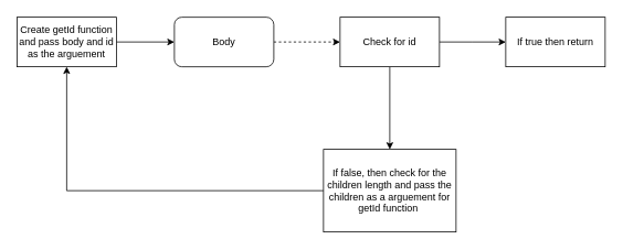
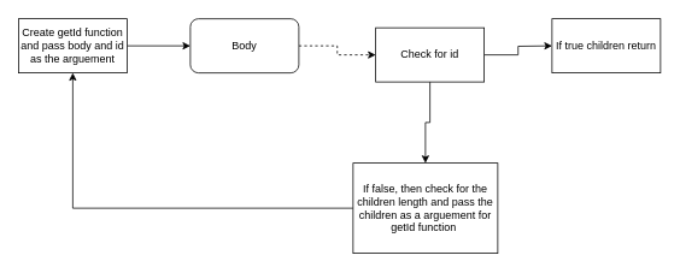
  <mxCell id="0" />
  <mxCell id="1" parent="0" />
  <mxCell id="2" value="" style="edgeStyle=orthogonalEdgeStyle;rounded=0;orthogonalLoop=1;jettySize=auto;html=1;dashed=1;" edge="1" parent="1" source="3" target="6"><mxGeometry relative="1" as="geometry" /></mxCell>
  <mxCell id="3" value="Body" style="whiteSpace=wrap;html=1;rounded=1;" vertex="1" parent="1"><mxGeometry x="210" y="20" width="120" height="60" as="geometry" /></mxCell>
  <mxCell id="4" value="" style="edgeStyle=orthogonalEdgeStyle;rounded=0;orthogonalLoop=1;jettySize=auto;html=1;" edge="1" parent="1" source="6"><mxGeometry relative="1" as="geometry"><mxPoint x="610" y="50" as="targetPoint" /></mxGeometry></mxCell>
  <mxCell id="5" value="" style="edgeStyle=orthogonalEdgeStyle;rounded=0;orthogonalLoop=1;jettySize=auto;html=1;" edge="1" parent="1" source="6" target="9"><mxGeometry relative="1" as="geometry" /></mxCell>
- <mxCell id="6" value="Check for id" style="rounded=0;whiteSpace=wrap;html=1;" vertex="1" parent="1"><mxGeometry x="410" y="20" width="120" height="60" as="geometry" /></mxCell>
- <mxCell id="7" value="If true then return" style="rounded=0;whiteSpace=wrap;html=1;" vertex="1" parent="1"><mxGeometry x="610" y="20" width="120" height="60" as="geometry" /></mxCell>
+ <mxCell id="6" value="Check for id" style="rounded=0;whiteSpace=wrap;html=1;" vertex="1" parent="1"><mxGeometry x="415" y="30" width="120" height="60" as="geometry" /></mxCell>
+ <mxCell id="7" value="If true children return" style="rounded=0;whiteSpace=wrap;html=1;" vertex="1" parent="1"><mxGeometry x="610" y="20" width="120" height="60" as="geometry" /></mxCell>
  <mxCell id="8" style="edgeStyle=orthogonalEdgeStyle;rounded=0;orthogonalLoop=1;jettySize=auto;html=1;entryX=0.5;entryY=1;entryDx=0;entryDy=0;" edge="1" parent="1" source="9" target="11"><mxGeometry relative="1" as="geometry" /></mxCell>
  <mxCell id="9" value="If false, then check for the children length and pass the children as a arguement for getId function&amp;nbsp;" style="whiteSpace=wrap;html=1;rounded=0;" vertex="1" parent="1"><mxGeometry x="390" y="180" width="160" height="100" as="geometry" /></mxCell>
  <mxCell id="10" value="" style="edgeStyle=orthogonalEdgeStyle;rounded=0;orthogonalLoop=1;jettySize=auto;html=1;" edge="1" parent="1" source="11" target="3"><mxGeometry relative="1" as="geometry" /></mxCell>
  <mxCell id="11" value="Create getId function and pass body and id as the arguement" style="rounded=0;whiteSpace=wrap;html=1;" vertex="1" parent="1"><mxGeometry x="20" y="20" width="120" height="60" as="geometry" /></mxCell>
